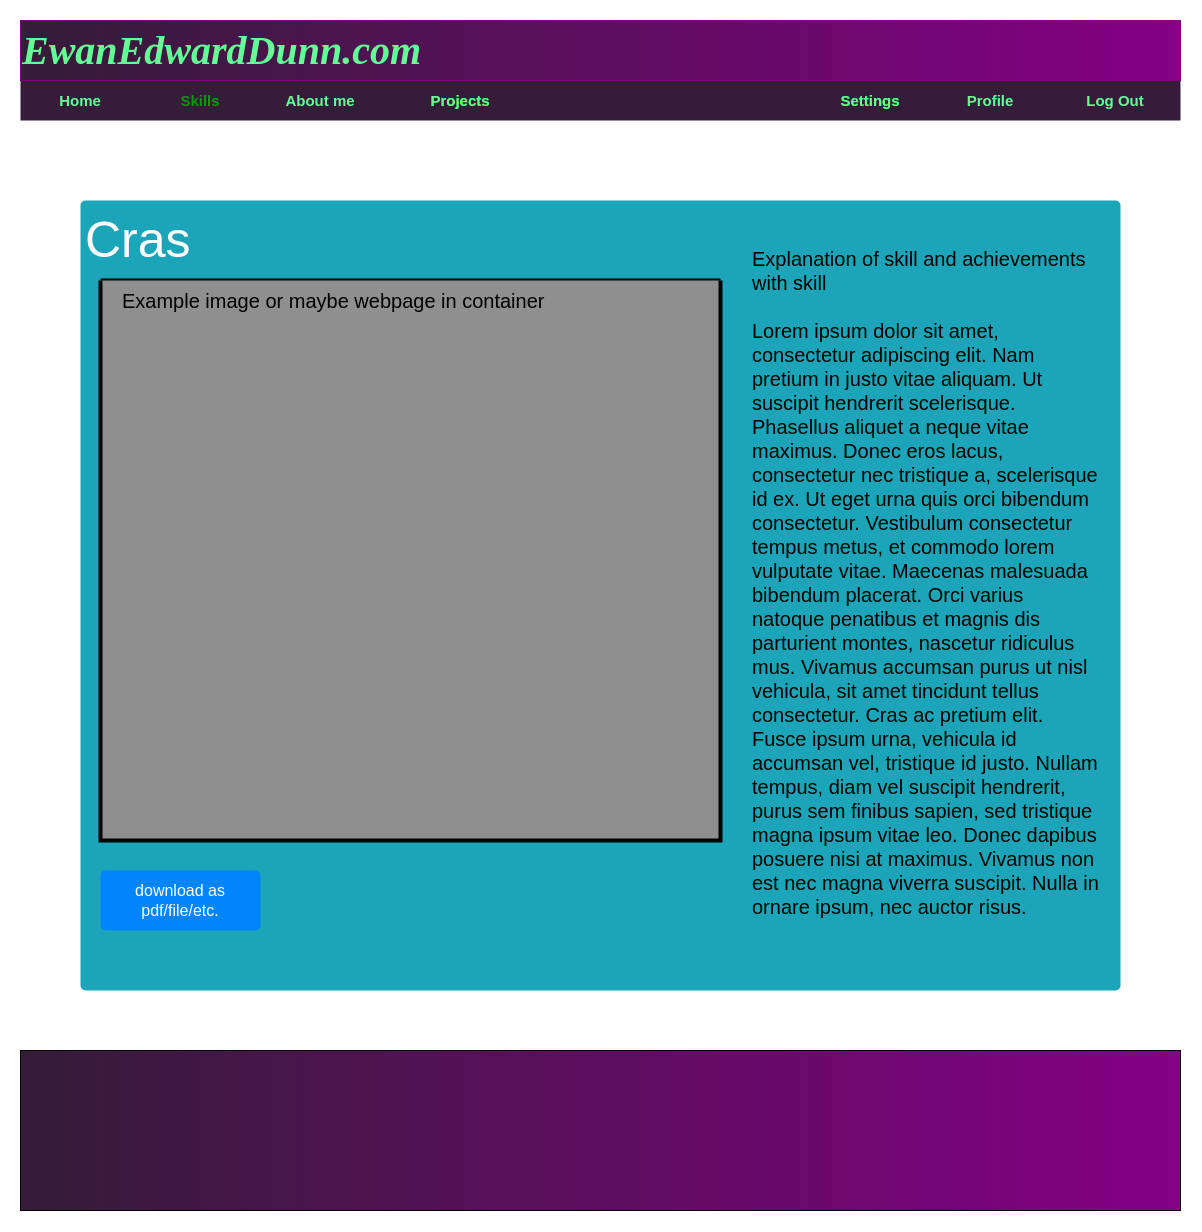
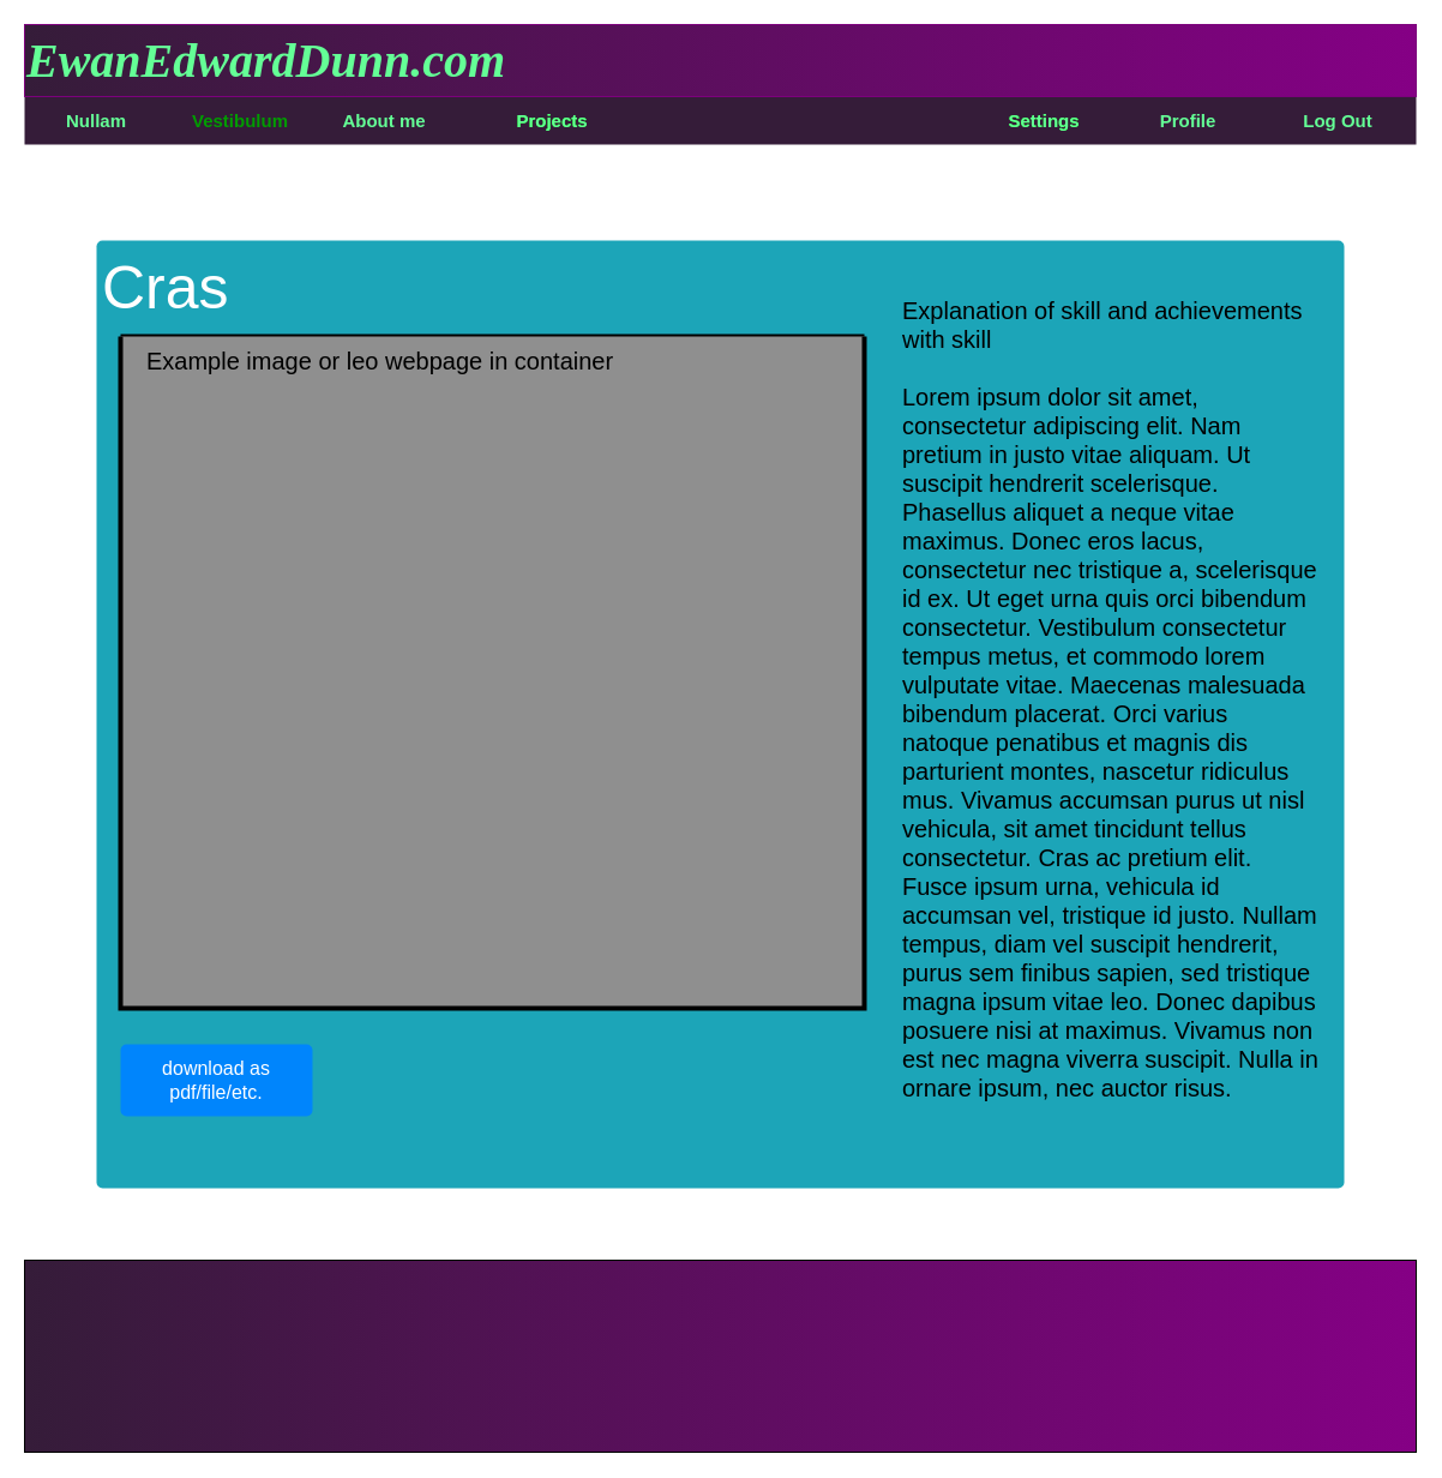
  <mxCell id="0" style=";html=1;" />
  <mxCell id="1" style=";html=1;" parent="0" />
  <mxCell id="2" value="" style="html=1;shadow=0;dashed=0;shape=mxgraph.bootstrap.rect;fillColor=#351C39;strokeColor=none;whiteSpace=wrap;rounded=0;fontSize=12;fontColor=#000000;align=center;container=0;" parent="1" vertex="1"><mxGeometry x="20" y="80" width="1160" height="40" as="geometry" /></mxCell>
  <mxCell id="3" value="&lt;h1&gt;&lt;b&gt;&lt;i&gt;&lt;font face=&quot;Comic Sans MS&quot;&gt;&lt;font&gt;&lt;span style=&quot;font-size: 40px&quot;&gt;EwanEdwardDunn&lt;/span&gt;&lt;/font&gt;&lt;font style=&quot;font-size: 40px&quot;&gt;.com&lt;/font&gt;&lt;/font&gt;&lt;/i&gt;&lt;/b&gt;&lt;/h1&gt;" style="rounded=0;whiteSpace=wrap;html=1;align=left;fillColor=#351C39;strokeColor=#7D007D;gradientColor=#850085;gradientDirection=east;glass=0;shadow=0;fontColor=#64FF96;" parent="1" vertex="1"><mxGeometry x="20" y="20" width="1160" height="60" as="geometry" /></mxCell>
  <mxCell id="4" value="" style="rounded=0;whiteSpace=wrap;html=1;shadow=0;glass=0;fontFamily=Comic Sans MS;fontSize=40;fillColor=#351C39;gradientColor=#850085;gradientDirection=east;" parent="1" vertex="1"><mxGeometry x="20" y="1050" width="1160" height="160" as="geometry" /></mxCell>
- <mxCell id="5" value="Home" style="html=1;shadow=0;dashed=0;fillColor=none;strokeColor=none;shape=mxgraph.bootstrap.rect;fontColor=#64FF96;fontSize=15;whiteSpace=wrap;fontStyle=1" parent="1" vertex="1"><mxGeometry x="20" y="80" width="120" height="40" as="geometry" /></mxCell>
- <mxCell id="6" value="Skills" style="html=1;shadow=0;dashed=0;fillColor=none;strokeColor=none;shape=mxgraph.bootstrap.rect;fontColor=#009C00;whiteSpace=wrap;fillOpacity=100;fontStyle=1;fontSize=15;" parent="1" vertex="1"><mxGeometry x="140" y="80" width="120" height="40" as="geometry" /></mxCell>
+ <mxCell id="5" value="Nullam" style="html=1;shadow=0;dashed=0;fillColor=none;strokeColor=none;shape=mxgraph.bootstrap.rect;fontColor=#64FF96;fontSize=15;whiteSpace=wrap;fontStyle=1" parent="1" vertex="1"><mxGeometry x="20" y="80" width="120" height="40" as="geometry" /></mxCell>
+ <mxCell id="6" value="Vestibulum" style="html=1;shadow=0;dashed=0;fillColor=none;strokeColor=none;shape=mxgraph.bootstrap.rect;fontColor=#009C00;whiteSpace=wrap;fillOpacity=100;fontStyle=1;fontSize=15;" parent="1" vertex="1"><mxGeometry x="140" y="80" width="120" height="40" as="geometry" /></mxCell>
  <mxCell id="7" value="About me" style="html=1;shadow=0;dashed=0;fillColor=none;strokeColor=none;shape=mxgraph.bootstrap.rect;fontColor=#64FF96;whiteSpace=wrap;fontStyle=1;fontSize=15;" parent="1" vertex="1"><mxGeometry x="260" y="80" width="120" height="40" as="geometry" /></mxCell>
  <mxCell id="8" value="Settings" style="html=1;shadow=0;dashed=0;fillColor=none;strokeColor=none;shape=mxgraph.bootstrap.rect;fontColor=#00FF00;whiteSpace=wrap;fontStyle=1;fontSize=15;" parent="1" vertex="1"><mxGeometry x="810.01" y="80" width="120" height="40" as="geometry" /></mxCell>
  <mxCell id="9" value="Profile" style="html=1;shadow=0;dashed=0;fillColor=none;strokeColor=none;shape=mxgraph.bootstrap.rect;fontColor=#64FF96;whiteSpace=wrap;fontStyle=1;fontSize=15;" parent="1" vertex="1"><mxGeometry x="930" y="80" width="120" height="40" as="geometry" /></mxCell>
  <mxCell id="10" value="&lt;font style=&quot;font-size: 15px;&quot;&gt;Projects&lt;/font&gt;" style="html=1;shadow=0;dashed=0;shape=mxgraph.bootstrap.rect;fillColor=none;strokeColor=none;fontColor=#00FF00;spacingRight=30;whiteSpace=wrap;align=center;fontStyle=1;fontSize=15;" parent="1" vertex="1"><mxGeometry x="380" y="80" width="190" height="40" as="geometry" /></mxCell>
  <mxCell id="11" value="Settings" style="html=1;shadow=0;dashed=0;fillColor=none;strokeColor=none;shape=mxgraph.bootstrap.rect;fontColor=#64FF96;whiteSpace=wrap;fontStyle=1;fontSize=15;" parent="1" vertex="1"><mxGeometry x="810.01" y="80" width="120" height="40" as="geometry" /></mxCell>
  <mxCell id="12" value="Log Out" style="html=1;shadow=0;dashed=0;fillColor=none;strokeColor=none;shape=mxgraph.bootstrap.rect;fontColor=#64FF96;whiteSpace=wrap;fontStyle=1;fontSize=15;" parent="1" vertex="1"><mxGeometry x="1050" y="80" width="129.99" height="40" as="geometry" /></mxCell>
  <mxCell id="13" value="&lt;font style=&quot;font-size: 15px;&quot;&gt;Projects&lt;/font&gt;" style="html=1;shadow=0;dashed=0;shape=mxgraph.bootstrap.rect;fillColor=none;strokeColor=none;fontColor=#64FF96;spacingRight=30;whiteSpace=wrap;align=center;fontStyle=1;fontSize=15;" parent="1" vertex="1"><mxGeometry x="380" y="80" width="190" height="40" as="geometry" /></mxCell>
  <mxCell id="14" value="Cras" style="html=1;shadow=0;dashed=0;shape=mxgraph.bootstrap.rrect;rSize=5;strokeColor=none;strokeWidth=1;fillColor=#1CA5B8;fontColor=#FFFFFF;whiteSpace=wrap;align=left;verticalAlign=top;spacingLeft=0;fontStyle=0;fontSize=50;spacing=5;" parent="1" vertex="1"><mxGeometry x="80" y="200" width="1040" height="790" as="geometry" /></mxCell>
  <mxCell id="15" value="Explanation of skill and achievements with skill&lt;br&gt;&lt;br&gt;&lt;p style=&quot;margin: 0px 0px 15px ; padding: 0px&quot;&gt;Lorem ipsum dolor sit amet, consectetur adipiscing elit. Nam pretium in justo vitae aliquam. Ut suscipit hendrerit scelerisque. Phasellus aliquet a neque vitae maximus. Donec eros lacus, consectetur nec tristique a, scelerisque id ex. Ut eget urna quis orci bibendum consectetur. Vestibulum consectetur tempus metus, et commodo lorem vulputate vitae. Maecenas malesuada bibendum placerat. Orci varius natoque penatibus et magnis dis parturient montes, nascetur ridiculus mus. Vivamus accumsan purus ut nisl vehicula, sit amet tincidunt tellus consectetur. Cras ac pretium elit. Fusce ipsum urna, vehicula id accumsan vel, tristique id justo. Nullam tempus, diam vel suscipit hendrerit, purus sem finibus sapien, sed tristique magna ipsum vitae leo. Donec dapibus posuere nisi at maximus. Vivamus non est nec magna viverra suscipit. Nulla in ornare ipsum, nec auctor risus.&amp;nbsp;&lt;br&gt;&lt;/p&gt;" style="text;html=1;strokeColor=none;fillColor=none;align=left;verticalAlign=top;whiteSpace=wrap;rounded=0;fontSize=20;" parent="1" vertex="1"><mxGeometry x="750" y="240" width="350" height="610" as="geometry" /></mxCell>
  <mxCell id="16" value="" style="swimlane;startSize=0;fontSize=20;fillColor=#69D7FF;swimlaneFillColor=#8F8F8F;strokeWidth=4;sketch=0;" parent="1" vertex="1"><mxGeometry x="100" y="280" width="620" height="560" as="geometry" /></mxCell>
- <mxCell id="17" value="Example image or maybe webpage in container&amp;nbsp;" style="text;html=1;strokeColor=none;fillColor=none;align=left;verticalAlign=middle;whiteSpace=wrap;rounded=0;sketch=0;fontSize=20;" parent="16" vertex="1"><mxGeometry x="20" y="10" width="470" height="20" as="geometry" /></mxCell>
+ <mxCell id="17" value="Example image or leo webpage in container&amp;nbsp;" style="text;html=1;strokeColor=none;fillColor=none;align=left;verticalAlign=middle;whiteSpace=wrap;rounded=0;sketch=0;fontSize=20;" parent="16" vertex="1"><mxGeometry x="20" y="10" width="470" height="20" as="geometry" /></mxCell>
  <mxCell id="18" value="download as pdf/file/etc." style="html=1;shadow=0;dashed=0;shape=mxgraph.bootstrap.rrect;rSize=5;strokeColor=none;strokeWidth=1;fillColor=#0085FC;fontColor=#FFFFFF;whiteSpace=wrap;align=center;verticalAlign=middle;spacingLeft=0;fontStyle=0;fontSize=16;spacing=5;" parent="1" vertex="1"><mxGeometry x="100" y="870" width="160" height="60" as="geometry" /></mxCell>
